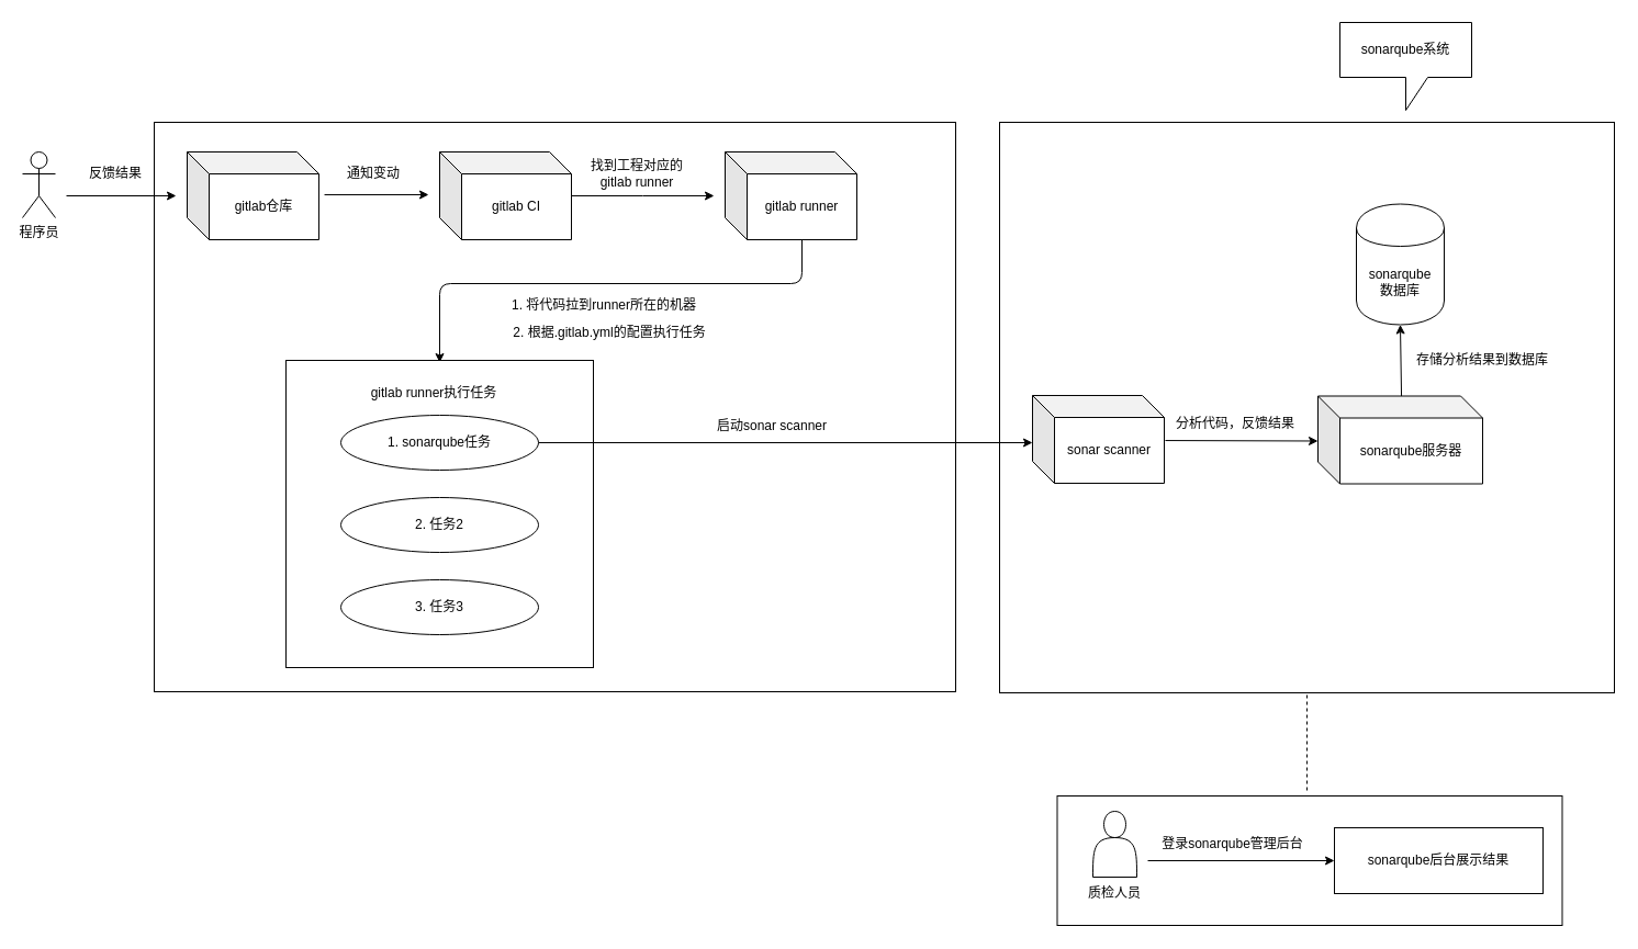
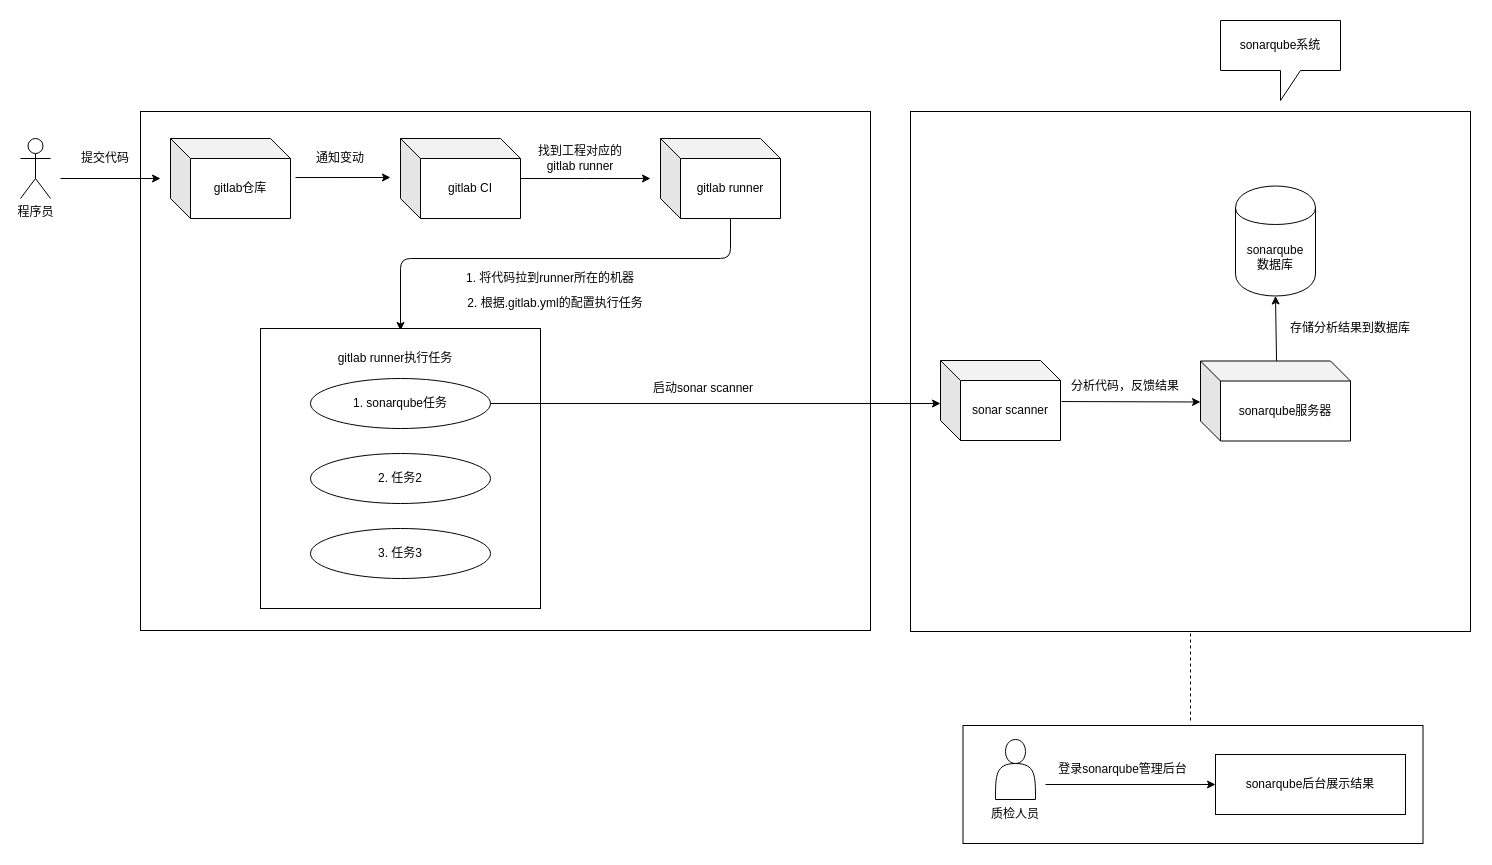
  <mxCell id="0" />
  <mxCell id="1" parent="0" />
  <mxCell id="2" value="程序员" style="shape=umlActor;verticalLabelPosition=bottom;labelBackgroundColor=#ffffff;verticalAlign=top;html=1;outlineConnect=0;" vertex="1" parent="1"><mxGeometry x="20" y="138" width="30" height="60" as="geometry" /></mxCell>
  <mxCell id="3" value="" style="endArrow=classic;html=1;" edge="1" parent="1"><mxGeometry width="50" height="50" relative="1" as="geometry"><mxPoint x="60" y="178" as="sourcePoint" /><mxPoint x="160" y="178" as="targetPoint" /></mxGeometry></mxCell>
- <mxCell id="4" value="反馈结果" style="text;html=1;strokeColor=none;fillColor=none;align=center;verticalAlign=middle;whiteSpace=wrap;rounded=0;" vertex="1" parent="1"><mxGeometry x="70" y="148" width="70" height="20" as="geometry" /></mxCell>
+ <mxCell id="4" value="提交代码" style="text;html=1;strokeColor=none;fillColor=none;align=center;verticalAlign=middle;whiteSpace=wrap;rounded=0;" vertex="1" parent="1"><mxGeometry x="70" y="148" width="70" height="20" as="geometry" /></mxCell>
  <mxCell id="5" value="gitlab仓库" style="shape=cube;whiteSpace=wrap;html=1;boundedLbl=1;backgroundOutline=1;darkOpacity=0.05;darkOpacity2=0.1;" vertex="1" parent="1"><mxGeometry x="170" y="138" width="120" height="80" as="geometry" /></mxCell>
  <mxCell id="6" value="" style="endArrow=classic;html=1;exitX=1.042;exitY=0.488;exitDx=0;exitDy=0;exitPerimeter=0;" edge="1" parent="1" source="5"><mxGeometry width="50" height="50" relative="1" as="geometry"><mxPoint x="20" y="288" as="sourcePoint" /><mxPoint x="390" y="177" as="targetPoint" /></mxGeometry></mxCell>
  <mxCell id="7" value="" style="edgeStyle=orthogonalEdgeStyle;rounded=0;orthogonalLoop=1;jettySize=auto;html=1;" edge="1" parent="1" source="8"><mxGeometry relative="1" as="geometry"><mxPoint x="650" y="178" as="targetPoint" /></mxGeometry></mxCell>
  <mxCell id="8" value="gitlab CI" style="shape=cube;whiteSpace=wrap;html=1;boundedLbl=1;backgroundOutline=1;darkOpacity=0.05;darkOpacity2=0.1;" vertex="1" parent="1"><mxGeometry x="400" y="138" width="120" height="80" as="geometry" /></mxCell>
  <mxCell id="9" value="通知变动" style="text;html=1;strokeColor=none;fillColor=none;align=center;verticalAlign=middle;whiteSpace=wrap;rounded=0;" vertex="1" parent="1"><mxGeometry x="310" y="148" width="60" height="20" as="geometry" /></mxCell>
  <mxCell id="10" value="gitlab runner" style="shape=cube;whiteSpace=wrap;html=1;boundedLbl=1;backgroundOutline=1;darkOpacity=0.05;darkOpacity2=0.1;" vertex="1" parent="1"><mxGeometry x="660" y="138" width="120" height="80" as="geometry" /></mxCell>
  <mxCell id="11" value="找到工程对应的&lt;br&gt;gitlab runner" style="text;html=1;strokeColor=none;fillColor=none;align=center;verticalAlign=middle;whiteSpace=wrap;rounded=0;" vertex="1" parent="1"><mxGeometry x="530" y="148" width="100" height="20" as="geometry" /></mxCell>
  <mxCell id="12" value="2. 根据.gitlab.yml的配置执行任务" style="text;html=1;strokeColor=none;fillColor=none;align=center;verticalAlign=middle;whiteSpace=wrap;rounded=0;" vertex="1" parent="1"><mxGeometry x="465" y="293" width="180" height="20" as="geometry" /></mxCell>
  <mxCell id="13" value="" style="edgeStyle=segmentEdgeStyle;endArrow=classic;html=1;exitX=0;exitY=0;exitDx=70;exitDy=80;exitPerimeter=0;" edge="1" parent="1" source="10"><mxGeometry width="50" height="50" relative="1" as="geometry"><mxPoint x="730" y="246" as="sourcePoint" /><mxPoint x="400" y="330" as="targetPoint" /><Array as="points"><mxPoint x="730" y="258" /><mxPoint x="400" y="258" /></Array></mxGeometry></mxCell>
  <mxCell id="14" value="" style="whiteSpace=wrap;html=1;aspect=fixed;" vertex="1" parent="1"><mxGeometry x="260" y="328" width="280" height="280" as="geometry" /></mxCell>
  <mxCell id="15" value="gitlab runner执行任务" style="text;html=1;strokeColor=none;fillColor=none;align=center;verticalAlign=middle;whiteSpace=wrap;rounded=0;" vertex="1" parent="1"><mxGeometry x="300" y="348" width="190" height="20" as="geometry" /></mxCell>
  <mxCell id="16" value="1. sonarqube任务" style="ellipse;whiteSpace=wrap;html=1;" vertex="1" parent="1"><mxGeometry x="310" y="378" width="180" height="50" as="geometry" /></mxCell>
  <mxCell id="17" value="2. 任务2" style="ellipse;whiteSpace=wrap;html=1;" vertex="1" parent="1"><mxGeometry x="310" y="453" width="180" height="50" as="geometry" /></mxCell>
  <mxCell id="18" value="3. 任务3" style="ellipse;whiteSpace=wrap;html=1;" vertex="1" parent="1"><mxGeometry x="310" y="528" width="180" height="50" as="geometry" /></mxCell>
  <mxCell id="19" value="" style="endArrow=classic;html=1;exitX=1;exitY=0.5;exitDx=0;exitDy=0;" edge="1" parent="1" source="16"><mxGeometry width="50" height="50" relative="1" as="geometry"><mxPoint x="590" y="-170" as="sourcePoint" /><mxPoint x="940" y="403" as="targetPoint" /></mxGeometry></mxCell>
  <mxCell id="20" value="1. 将代码拉到runner所在的机器" style="text;html=1;strokeColor=none;fillColor=none;align=center;verticalAlign=middle;whiteSpace=wrap;rounded=0;" vertex="1" parent="1"><mxGeometry x="455" y="268" width="190" height="20" as="geometry" /></mxCell>
  <mxCell id="21" value="启动sonar scanner" style="text;html=1;strokeColor=none;fillColor=none;align=center;verticalAlign=middle;whiteSpace=wrap;rounded=0;" vertex="1" parent="1"><mxGeometry x="645" y="378" width="116" height="20" as="geometry" /></mxCell>
  <mxCell id="22" value="sonar scanner" style="shape=cube;whiteSpace=wrap;html=1;boundedLbl=1;backgroundOutline=1;darkOpacity=0.05;darkOpacity2=0.1;" vertex="1" parent="1"><mxGeometry x="940" y="360" width="120" height="80" as="geometry" /></mxCell>
  <mxCell id="23" value="" style="endArrow=classic;html=1;exitX=1.008;exitY=0.513;exitDx=0;exitDy=0;exitPerimeter=0;" edge="1" parent="1" source="22"><mxGeometry width="50" height="50" relative="1" as="geometry"><mxPoint x="200" y="675.5" as="sourcePoint" /><mxPoint x="1200" y="401.5" as="targetPoint" /></mxGeometry></mxCell>
  <mxCell id="24" value="分析代码，反馈结果" style="text;html=1;strokeColor=none;fillColor=none;align=center;verticalAlign=middle;whiteSpace=wrap;rounded=0;" vertex="1" parent="1"><mxGeometry x="1070" y="375.5" width="110" height="20" as="geometry" /></mxCell>
  <mxCell id="25" value="sonarqube服务器" style="shape=cube;whiteSpace=wrap;html=1;boundedLbl=1;backgroundOutline=1;darkOpacity=0.05;darkOpacity2=0.1;" vertex="1" parent="1"><mxGeometry x="1200" y="360.5" width="150" height="80" as="geometry" /></mxCell>
  <mxCell id="26" value="sonarqube&lt;br&gt;数据库&lt;br&gt;" style="shape=cylinder;whiteSpace=wrap;html=1;boundedLbl=1;backgroundOutline=1;" vertex="1" parent="1"><mxGeometry x="1235" y="185.5" width="80" height="110" as="geometry" /></mxCell>
  <mxCell id="27" value="" style="endArrow=classic;html=1;exitX=0.507;exitY=0;exitDx=0;exitDy=0;exitPerimeter=0;entryX=0.5;entryY=1;entryDx=0;entryDy=0;" edge="1" parent="1" source="25" target="26"><mxGeometry width="50" height="50" relative="1" as="geometry"><mxPoint x="130" y="675.5" as="sourcePoint" /><mxPoint x="180" y="625.5" as="targetPoint" /></mxGeometry></mxCell>
  <mxCell id="28" value="存储分析结果到数据库" style="text;html=1;strokeColor=none;fillColor=none;align=center;verticalAlign=middle;whiteSpace=wrap;rounded=0;" vertex="1" parent="1"><mxGeometry x="1280" y="318" width="140" height="20" as="geometry" /></mxCell>
  <mxCell id="29" value="" style="shape=actor;whiteSpace=wrap;html=1;" vertex="1" parent="1"><mxGeometry x="995" y="739" width="40" height="60" as="geometry" /></mxCell>
  <mxCell id="30" value="质检人员" style="text;html=1;strokeColor=none;fillColor=none;align=center;verticalAlign=middle;whiteSpace=wrap;rounded=0;direction=south;" vertex="1" parent="1"><mxGeometry x="980" y="799" width="70" height="30" as="geometry" /></mxCell>
  <mxCell id="31" value="" style="endArrow=classic;html=1;" edge="1" parent="1"><mxGeometry width="50" height="50" relative="1" as="geometry"><mxPoint x="1045" y="784" as="sourcePoint" /><mxPoint x="1215" y="784" as="targetPoint" /></mxGeometry></mxCell>
  <mxCell id="32" value="登录sonarqube管理后台" style="text;html=1;strokeColor=none;fillColor=none;align=center;verticalAlign=middle;whiteSpace=wrap;rounded=0;" vertex="1" parent="1"><mxGeometry x="1050" y="759" width="145" height="20" as="geometry" /></mxCell>
  <mxCell id="33" value="sonarqube后台展示结果" style="rounded=0;whiteSpace=wrap;html=1;" vertex="1" parent="1"><mxGeometry x="1215" y="754" width="190" height="60" as="geometry" /></mxCell>
  <mxCell id="34" value="" style="endArrow=none;dashed=1;html=1;entryX=0.5;entryY=1;entryDx=0;entryDy=0;" edge="1" parent="1" target="37"><mxGeometry width="50" height="50" relative="1" as="geometry"><mxPoint x="1190" y="720" as="sourcePoint" /><mxPoint x="1190" y="530" as="targetPoint" /></mxGeometry></mxCell>
  <mxCell id="35" value="" style="rounded=0;whiteSpace=wrap;html=1;fillOpacity=1;" vertex="1" parent="1"><mxGeometry x="962.5" y="725" width="460" height="118" as="geometry" /></mxCell>
  <mxCell id="36" value="" style="rounded=0;whiteSpace=wrap;html=1;fillOpacity=1;" vertex="1" parent="1"><mxGeometry x="140" y="111" width="730" height="519" as="geometry" /></mxCell>
  <mxCell id="37" value="" style="rounded=0;whiteSpace=wrap;html=1;fillOpacity=1;" vertex="1" parent="1"><mxGeometry x="910" y="111" width="560" height="520" as="geometry" /></mxCell>
  <mxCell id="38" value="sonarqube系统" style="shape=callout;whiteSpace=wrap;html=1;perimeter=calloutPerimeter;" vertex="1" parent="1"><mxGeometry x="1220" y="20" width="120" height="80" as="geometry" /></mxCell>
